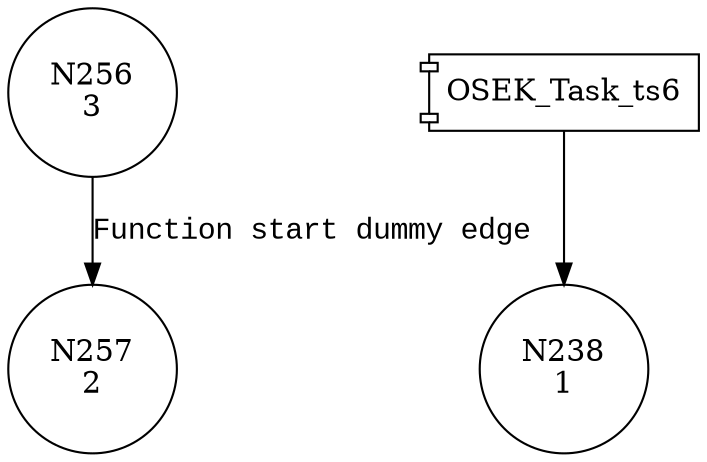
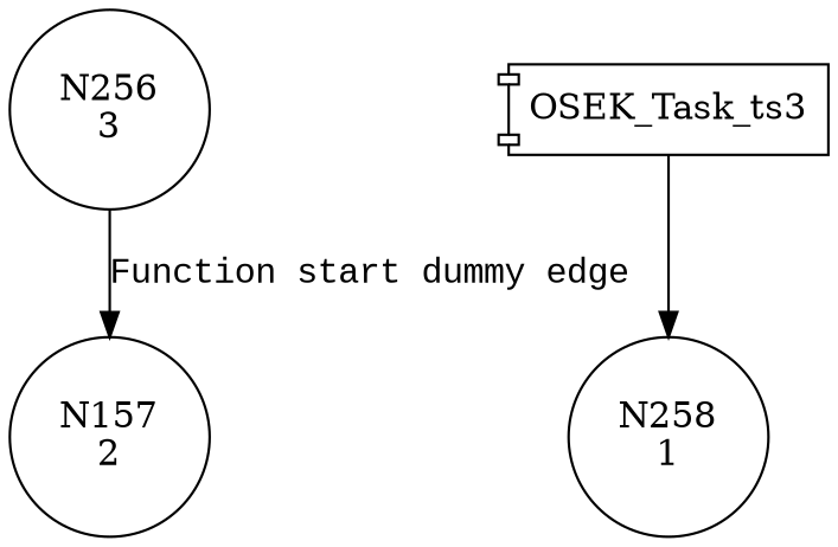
  digraph {
    node [shape=circle]
    edge [fontname="Courier New"]
    n1 [label="N256\n3"]
-   n2 [label="N257\n2"]
-   n3 [label=OSEK_Task_ts6 shape=component]
-   n4 [label="N238\n1"]
+   n2 [label="N157\n2"]
+   n3 [label=OSEK_Task_ts3 shape=component]
+   n4 [label="N258\n1"]
    n1 -> n2 [label="Function start dummy edge"]
    n3 -> n4
  }
